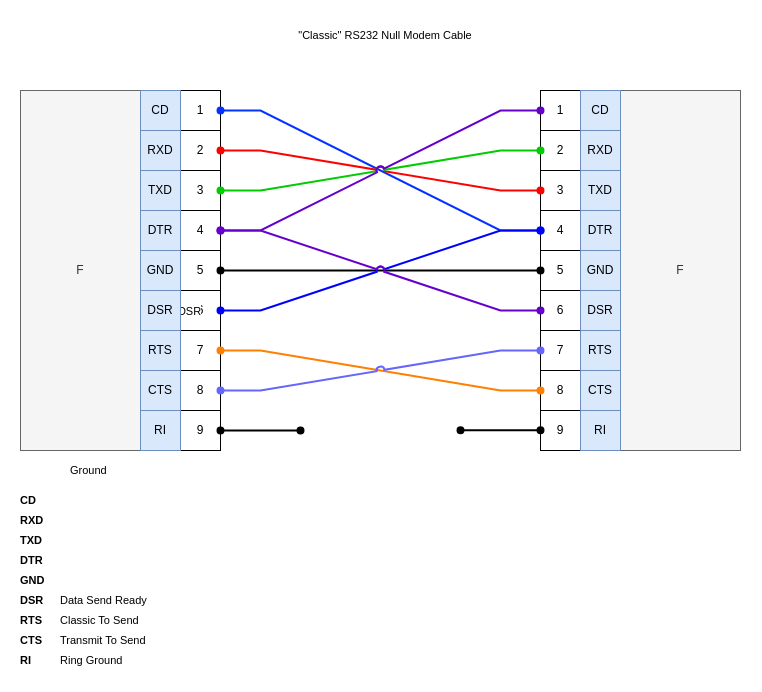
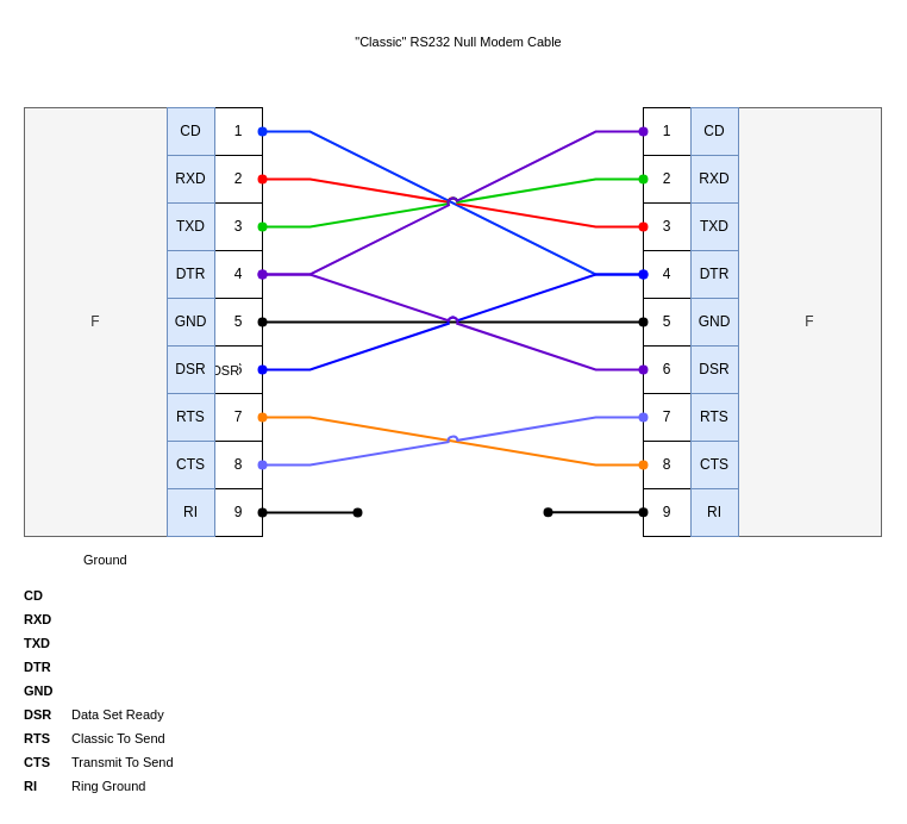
  <mxCell id="0" />
  <mxCell id="1" parent="0" />
  <mxCell id="2" value="F" style="rounded=0;whiteSpace=wrap;html=1;fillColor=#f5f5f5;fontColor=#333333;strokeColor=#666666;" parent="1" vertex="1"><mxGeometry x="20" y="90" width="120" height="360" as="geometry" /></mxCell>
  <mxCell id="3" value="F" style="rounded=0;whiteSpace=wrap;html=1;fillColor=#f5f5f5;fontColor=#333333;strokeColor=#666666;" parent="1" vertex="1"><mxGeometry x="620" y="90" width="120" height="360" as="geometry" /></mxCell>
  <mxCell id="4" value="1" style="whiteSpace=wrap;html=1;aspect=fixed;" parent="1" vertex="1"><mxGeometry x="180" y="90" width="40" height="40" as="geometry" /></mxCell>
  <mxCell id="5" value="2" style="whiteSpace=wrap;html=1;aspect=fixed;" parent="1" vertex="1"><mxGeometry x="180" y="130" width="40" height="40" as="geometry" /></mxCell>
  <mxCell id="6" value="3" style="whiteSpace=wrap;html=1;aspect=fixed;" parent="1" vertex="1"><mxGeometry x="180" y="170" width="40" height="40" as="geometry" /></mxCell>
  <mxCell id="7" value="4" style="whiteSpace=wrap;html=1;aspect=fixed;" parent="1" vertex="1"><mxGeometry x="180" y="210" width="40" height="40" as="geometry" /></mxCell>
  <mxCell id="8" value="5" style="whiteSpace=wrap;html=1;aspect=fixed;" parent="1" vertex="1"><mxGeometry x="180" y="250" width="40" height="40" as="geometry" /></mxCell>
  <mxCell id="9" value="7" style="whiteSpace=wrap;html=1;aspect=fixed;" parent="1" vertex="1"><mxGeometry x="180" y="330" width="40" height="40" as="geometry" /></mxCell>
  <mxCell id="10" value="6" style="whiteSpace=wrap;html=1;aspect=fixed;" parent="1" vertex="1"><mxGeometry x="180" y="290" width="40" height="40" as="geometry" /></mxCell>
  <mxCell id="11" value="9" style="whiteSpace=wrap;html=1;aspect=fixed;" parent="1" vertex="1"><mxGeometry x="180" y="410" width="40" height="40" as="geometry" /></mxCell>
  <mxCell id="12" value="8" style="whiteSpace=wrap;html=1;aspect=fixed;" parent="1" vertex="1"><mxGeometry x="180" y="370" width="40" height="40" as="geometry" /></mxCell>
  <mxCell id="13" value="1" style="whiteSpace=wrap;html=1;aspect=fixed;" parent="1" vertex="1"><mxGeometry x="540" y="90" width="40" height="40" as="geometry" /></mxCell>
  <mxCell id="14" value="2" style="whiteSpace=wrap;html=1;aspect=fixed;" parent="1" vertex="1"><mxGeometry x="540" y="130" width="40" height="40" as="geometry" /></mxCell>
  <mxCell id="15" value="3" style="whiteSpace=wrap;html=1;aspect=fixed;" parent="1" vertex="1"><mxGeometry x="540" y="170" width="40" height="40" as="geometry" /></mxCell>
  <mxCell id="16" value="4" style="whiteSpace=wrap;html=1;aspect=fixed;" parent="1" vertex="1"><mxGeometry x="540" y="210" width="40" height="40" as="geometry" /></mxCell>
  <mxCell id="17" value="5" style="whiteSpace=wrap;html=1;aspect=fixed;" parent="1" vertex="1"><mxGeometry x="540" y="250" width="40" height="40" as="geometry" /></mxCell>
  <mxCell id="18" value="7" style="whiteSpace=wrap;html=1;aspect=fixed;" parent="1" vertex="1"><mxGeometry x="540" y="330" width="40" height="40" as="geometry" /></mxCell>
  <mxCell id="19" value="6" style="whiteSpace=wrap;html=1;aspect=fixed;" parent="1" vertex="1"><mxGeometry x="540" y="290" width="40" height="40" as="geometry" /></mxCell>
  <mxCell id="20" value="9" style="whiteSpace=wrap;html=1;aspect=fixed;" parent="1" vertex="1"><mxGeometry x="540" y="410" width="40" height="40" as="geometry" /></mxCell>
  <mxCell id="21" value="8" style="whiteSpace=wrap;html=1;aspect=fixed;" parent="1" vertex="1"><mxGeometry x="540" y="370" width="40" height="40" as="geometry" /></mxCell>
  <mxCell id="22" value="" style="edgeStyle=none;orthogonalLoop=1;jettySize=auto;html=1;rounded=0;jumpStyle=arc;endArrow=oval;startFill=1;strokeWidth=2;endFill=1;startArrow=oval;exitX=1;exitY=0.5;exitDx=0;exitDy=0;entryX=0;entryY=0.5;entryDx=0;entryDy=0;strokeColor=light-dark(#0432ff, transparent);" parent="1" source="4" target="16" edge="1"><mxGeometry width="80" relative="1" as="geometry"><mxPoint x="260" y="510" as="sourcePoint" /><mxPoint x="340" y="510" as="targetPoint" /><Array as="points"><mxPoint x="260" y="110" /><mxPoint x="500" y="230" /></Array></mxGeometry></mxCell>
  <mxCell id="23" value="" style="edgeStyle=none;orthogonalLoop=1;jettySize=auto;html=1;rounded=0;strokeColor=#FF0000;strokeWidth=2;align=center;verticalAlign=middle;fontFamily=Helvetica;fontSize=11;fontColor=default;labelBackgroundColor=default;jumpStyle=arc;startArrow=oval;startFill=1;endArrow=oval;endFill=1;exitX=1;exitY=0.5;exitDx=0;exitDy=0;entryX=0;entryY=0.5;entryDx=0;entryDy=0;" parent="1" source="5" target="15" edge="1"><mxGeometry width="80" relative="1" as="geometry"><mxPoint x="390" y="350" as="sourcePoint" /><mxPoint x="470" y="350" as="targetPoint" /><Array as="points"><mxPoint x="260" y="150" /><mxPoint x="500" y="190" /></Array></mxGeometry></mxCell>
  <mxCell id="24" value="" style="edgeStyle=none;orthogonalLoop=1;jettySize=auto;html=1;rounded=0;strokeColor=#00CC00;strokeWidth=2;align=center;verticalAlign=middle;fontFamily=Helvetica;fontSize=11;fontColor=default;labelBackgroundColor=default;jumpStyle=arc;startArrow=oval;startFill=1;endArrow=oval;endFill=1;exitX=1;exitY=0.5;exitDx=0;exitDy=0;entryX=0;entryY=0.5;entryDx=0;entryDy=0;" parent="1" source="6" target="14" edge="1"><mxGeometry width="80" relative="1" as="geometry"><mxPoint x="360" y="240" as="sourcePoint" /><mxPoint x="440" y="240" as="targetPoint" /><Array as="points"><mxPoint x="260" y="190" /><mxPoint x="500" y="150" /></Array></mxGeometry></mxCell>
  <mxCell id="25" value="" style="edgeStyle=none;orthogonalLoop=1;jettySize=auto;html=1;rounded=0;strokeColor=#6600CC;strokeWidth=2;align=center;verticalAlign=middle;fontFamily=Helvetica;fontSize=11;fontColor=default;labelBackgroundColor=default;jumpStyle=arc;startArrow=oval;startFill=1;endArrow=oval;endFill=1;exitX=1;exitY=0.5;exitDx=0;exitDy=0;entryX=0;entryY=0.5;entryDx=0;entryDy=0;" parent="1" source="7" target="13" edge="1"><mxGeometry width="80" relative="1" as="geometry"><mxPoint x="360" y="280" as="sourcePoint" /><mxPoint x="440" y="280" as="targetPoint" /><Array as="points"><mxPoint x="260" y="230" /><mxPoint x="500" y="110" /></Array></mxGeometry></mxCell>
  <mxCell id="26" value="" style="edgeStyle=none;orthogonalLoop=1;jettySize=auto;html=1;rounded=0;strokeColor=default;strokeWidth=2;align=center;verticalAlign=middle;fontFamily=Helvetica;fontSize=11;fontColor=default;labelBackgroundColor=default;jumpStyle=arc;startArrow=oval;startFill=1;endArrow=oval;endFill=1;exitX=1;exitY=0.5;exitDx=0;exitDy=0;entryX=0;entryY=0.5;entryDx=0;entryDy=0;" parent="1" source="8" target="17" edge="1"><mxGeometry width="80" relative="1" as="geometry"><mxPoint x="380" y="370" as="sourcePoint" /><mxPoint x="460" y="370" as="targetPoint" /><Array as="points" /></mxGeometry></mxCell>
  <mxCell id="27" value="" style="edgeStyle=none;orthogonalLoop=1;jettySize=auto;html=1;rounded=0;strokeColor=#0000FF;strokeWidth=2;align=center;verticalAlign=middle;fontFamily=Helvetica;fontSize=11;fontColor=default;labelBackgroundColor=default;jumpStyle=arc;startArrow=oval;startFill=1;endArrow=oval;endFill=1;exitX=1;exitY=0.5;exitDx=0;exitDy=0;entryX=0;entryY=0.5;entryDx=0;entryDy=0;" parent="1" source="10" target="16" edge="1"><mxGeometry width="80" relative="1" as="geometry"><mxPoint x="460" y="360" as="sourcePoint" /><mxPoint x="540" y="360" as="targetPoint" /><Array as="points"><mxPoint x="260" y="310" /><mxPoint x="500" y="230" /></Array></mxGeometry></mxCell>
  <mxCell id="28" value="" style="edgeStyle=none;orthogonalLoop=1;jettySize=auto;html=1;rounded=0;strokeColor=#FF8000;strokeWidth=2;align=center;verticalAlign=middle;fontFamily=Helvetica;fontSize=11;fontColor=default;labelBackgroundColor=default;jumpStyle=arc;startArrow=oval;startFill=1;endArrow=oval;endFill=1;exitX=1;exitY=0.5;exitDx=0;exitDy=0;entryX=0;entryY=0.5;entryDx=0;entryDy=0;" parent="1" source="9" target="21" edge="1"><mxGeometry width="80" relative="1" as="geometry"><mxPoint x="470" y="450" as="sourcePoint" /><mxPoint x="550" y="450" as="targetPoint" /><Array as="points"><mxPoint x="260" y="350" /><mxPoint x="500" y="390" /></Array></mxGeometry></mxCell>
  <mxCell id="29" value="" style="edgeStyle=none;orthogonalLoop=1;jettySize=auto;html=1;rounded=0;strokeColor=#6666FF;strokeWidth=2;align=center;verticalAlign=middle;fontFamily=Helvetica;fontSize=11;fontColor=default;labelBackgroundColor=default;jumpStyle=arc;startArrow=oval;startFill=1;endArrow=oval;endFill=1;exitX=1;exitY=0.5;exitDx=0;exitDy=0;entryX=0;entryY=0.5;entryDx=0;entryDy=0;" parent="1" source="12" target="18" edge="1"><mxGeometry width="80" relative="1" as="geometry"><mxPoint x="480" y="490" as="sourcePoint" /><mxPoint x="560" y="490" as="targetPoint" /><Array as="points"><mxPoint x="260" y="390" /><mxPoint x="500" y="350" /></Array></mxGeometry></mxCell>
  <mxCell id="30" value="" style="edgeStyle=none;orthogonalLoop=1;jettySize=auto;html=1;rounded=0;strokeColor=#6600CC;strokeWidth=2;align=center;verticalAlign=middle;fontFamily=Helvetica;fontSize=11;fontColor=default;labelBackgroundColor=default;jumpStyle=arc;startArrow=oval;startFill=1;endArrow=oval;endFill=1;entryX=0;entryY=0.5;entryDx=0;entryDy=0;exitX=1;exitY=0.5;exitDx=0;exitDy=0;" parent="1" source="7" target="19" edge="1"><mxGeometry width="80" relative="1" as="geometry"><mxPoint x="270" y="560" as="sourcePoint" /><mxPoint x="350" y="560" as="targetPoint" /><Array as="points"><mxPoint x="260" y="230" /><mxPoint x="500" y="310" /></Array></mxGeometry></mxCell>
  <mxCell id="31" value="DSR" style="edgeLabel;html=1;align=center;verticalAlign=middle;resizable=0;points=[];fontFamily=Helvetica;fontSize=11;fontColor=default;labelBackgroundColor=default;" parent="30" vertex="1" connectable="0"><mxGeometry x="0.807" y="-1" relative="1" as="geometry"><mxPoint x="-320" y="-1" as="offset" /></mxGeometry></mxCell>
  <mxCell id="32" value="" style="edgeStyle=none;orthogonalLoop=1;jettySize=auto;html=1;rounded=0;strokeColor=default;strokeWidth=2;align=center;verticalAlign=middle;fontFamily=Helvetica;fontSize=11;fontColor=default;labelBackgroundColor=default;jumpStyle=arc;startArrow=oval;startFill=1;endArrow=oval;endFill=1;exitX=1;exitY=0.5;exitDx=0;exitDy=0;" parent="1" edge="1" source="11"><mxGeometry width="80" relative="1" as="geometry"><mxPoint x="250" y="420" as="sourcePoint" /><mxPoint x="300" y="430" as="targetPoint" /><Array as="points" /></mxGeometry></mxCell>
  <mxCell id="33" value="" style="edgeStyle=none;orthogonalLoop=1;jettySize=auto;html=1;rounded=0;strokeColor=default;strokeWidth=2;align=center;verticalAlign=middle;fontFamily=Helvetica;fontSize=11;fontColor=default;labelBackgroundColor=default;jumpStyle=arc;startArrow=oval;startFill=1;endArrow=oval;endFill=1;" parent="1" edge="1"><mxGeometry width="80" relative="1" as="geometry"><mxPoint x="460" y="429.74" as="sourcePoint" /><mxPoint x="540" y="429.74" as="targetPoint" /><Array as="points" /></mxGeometry></mxCell>
  <mxCell id="34" value="&quot;Classic&quot; RS232 Null Modem Cable" style="text;strokeColor=none;align=center;fillColor=none;html=1;verticalAlign=middle;whiteSpace=wrap;rounded=0;fontFamily=Helvetica;fontSize=11;fontColor=default;labelBackgroundColor=default;" parent="1" vertex="1"><mxGeometry x="290" y="20" width="190" height="30" as="geometry" /></mxCell>
  <mxCell id="35" value="CD" style="text;strokeColor=none;align=left;fillColor=none;html=1;verticalAlign=middle;whiteSpace=wrap;rounded=0;fontFamily=Helvetica;fontSize=11;fontColor=default;labelBackgroundColor=default;spacing=0;fontStyle=1" parent="1" vertex="1"><mxGeometry x="20" y="490" width="40" height="20" as="geometry" /></mxCell>
  <mxCell id="36" value="RXD" style="text;strokeColor=none;align=left;fillColor=none;html=1;verticalAlign=middle;whiteSpace=wrap;rounded=0;fontFamily=Helvetica;fontSize=11;fontColor=default;labelBackgroundColor=default;spacing=0;fontStyle=1" parent="1" vertex="1"><mxGeometry x="20" y="510" width="40" height="20" as="geometry" /></mxCell>
  <mxCell id="37" value="TXD" style="text;strokeColor=none;align=left;fillColor=none;html=1;verticalAlign=middle;whiteSpace=wrap;rounded=0;fontFamily=Helvetica;fontSize=11;fontColor=default;labelBackgroundColor=default;spacing=0;fontStyle=1" parent="1" vertex="1"><mxGeometry x="20" y="530" width="40" height="20" as="geometry" /></mxCell>
  <mxCell id="38" value="DTR" style="text;strokeColor=none;align=left;fillColor=none;html=1;verticalAlign=middle;whiteSpace=wrap;rounded=0;fontFamily=Helvetica;fontSize=11;fontColor=default;labelBackgroundColor=default;spacing=0;fontStyle=1" parent="1" vertex="1"><mxGeometry x="20" y="550" width="40" height="20" as="geometry" /></mxCell>
  <mxCell id="39" value="GND" style="text;strokeColor=none;align=left;fillColor=none;html=1;verticalAlign=middle;whiteSpace=wrap;rounded=0;fontFamily=Helvetica;fontSize=11;fontColor=default;labelBackgroundColor=default;spacing=0;fontStyle=1" parent="1" vertex="1"><mxGeometry x="20" y="570" width="40" height="20" as="geometry" /></mxCell>
  <mxCell id="40" value="DSR" style="text;strokeColor=none;align=left;fillColor=none;html=1;verticalAlign=middle;whiteSpace=wrap;rounded=0;fontFamily=Helvetica;fontSize=11;fontColor=default;labelBackgroundColor=default;spacing=0;fontStyle=1" parent="1" vertex="1"><mxGeometry x="20" y="590" width="40" height="20" as="geometry" /></mxCell>
  <mxCell id="41" value="RTS" style="text;strokeColor=none;align=left;fillColor=none;html=1;verticalAlign=middle;whiteSpace=wrap;rounded=0;fontFamily=Helvetica;fontSize=11;fontColor=default;labelBackgroundColor=default;spacing=0;fontStyle=1" parent="1" vertex="1"><mxGeometry x="20" y="610" width="40" height="20" as="geometry" /></mxCell>
  <mxCell id="42" value="CTS" style="text;strokeColor=none;align=left;fillColor=none;html=1;verticalAlign=middle;whiteSpace=wrap;rounded=0;fontFamily=Helvetica;fontSize=11;fontColor=default;labelBackgroundColor=default;spacing=0;fontStyle=1" parent="1" vertex="1"><mxGeometry x="20" y="630" width="40" height="20" as="geometry" /></mxCell>
  <mxCell id="43" value="RI" style="text;strokeColor=none;align=left;fillColor=none;html=1;verticalAlign=middle;whiteSpace=wrap;rounded=0;fontFamily=Helvetica;fontSize=11;fontColor=default;labelBackgroundColor=default;spacing=0;fontStyle=1" parent="1" vertex="1"><mxGeometry x="20" y="650" width="40" height="20" as="geometry" /></mxCell>
  <mxCell id="44" value="Ground" style="text;strokeColor=none;align=left;fillColor=none;html=1;verticalAlign=middle;whiteSpace=wrap;rounded=0;fontFamily=Helvetica;fontSize=11;fontColor=default;labelBackgroundColor=default;spacing=0;" parent="1" vertex="1"><mxGeometry x="70" y="460" width="120" height="20" as="geometry" /></mxCell>
- <mxCell id="45" value="Data Send Ready" style="text;strokeColor=none;align=left;fillColor=none;html=1;verticalAlign=middle;whiteSpace=wrap;rounded=0;fontFamily=Helvetica;fontSize=11;fontColor=default;labelBackgroundColor=default;spacing=0;" parent="1" vertex="1"><mxGeometry x="60" y="590" width="120" height="20" as="geometry" /></mxCell>
+ <mxCell id="45" value="Data Set Ready" style="text;strokeColor=none;align=left;fillColor=none;html=1;verticalAlign=middle;whiteSpace=wrap;rounded=0;fontFamily=Helvetica;fontSize=11;fontColor=default;labelBackgroundColor=default;spacing=0;" parent="1" vertex="1"><mxGeometry x="60" y="590" width="120" height="20" as="geometry" /></mxCell>
  <mxCell id="46" value="Classic To Send" style="text;strokeColor=none;align=left;fillColor=none;html=1;verticalAlign=middle;whiteSpace=wrap;rounded=0;fontFamily=Helvetica;fontSize=11;fontColor=default;labelBackgroundColor=default;spacing=0;" parent="1" vertex="1"><mxGeometry x="60" y="610" width="120" height="20" as="geometry" /></mxCell>
  <mxCell id="47" value="Transmit To Send" style="text;strokeColor=none;align=left;fillColor=none;html=1;verticalAlign=middle;whiteSpace=wrap;rounded=0;fontFamily=Helvetica;fontSize=11;fontColor=default;labelBackgroundColor=default;spacing=0;" parent="1" vertex="1"><mxGeometry x="60" y="630" width="120" height="20" as="geometry" /></mxCell>
  <mxCell id="48" value="Ring Ground" style="text;strokeColor=none;align=left;fillColor=none;html=1;verticalAlign=middle;whiteSpace=wrap;rounded=0;fontFamily=Helvetica;fontSize=11;fontColor=default;labelBackgroundColor=default;spacing=0;" parent="1" vertex="1"><mxGeometry x="60" y="650" width="120" height="20" as="geometry" /></mxCell>
  <mxCell id="49" value="CD" style="whiteSpace=wrap;html=1;aspect=fixed;fillColor=#dae8fc;strokeColor=#6c8ebf;" vertex="1" parent="1"><mxGeometry x="140" y="90" width="40" height="40" as="geometry" /></mxCell>
  <mxCell id="50" value="RXD" style="whiteSpace=wrap;html=1;aspect=fixed;fillColor=#dae8fc;strokeColor=#6c8ebf;" vertex="1" parent="1"><mxGeometry x="140" y="130" width="40" height="40" as="geometry" /></mxCell>
  <mxCell id="51" value="TXD" style="whiteSpace=wrap;html=1;aspect=fixed;fillColor=#dae8fc;strokeColor=#6c8ebf;" vertex="1" parent="1"><mxGeometry x="140" y="170" width="40" height="40" as="geometry" /></mxCell>
  <mxCell id="52" value="DTR" style="whiteSpace=wrap;html=1;aspect=fixed;fillColor=#dae8fc;strokeColor=#6c8ebf;" vertex="1" parent="1"><mxGeometry x="140" y="210" width="40" height="40" as="geometry" /></mxCell>
  <mxCell id="53" value="GND" style="whiteSpace=wrap;html=1;aspect=fixed;fillColor=#dae8fc;strokeColor=#6c8ebf;" vertex="1" parent="1"><mxGeometry x="140" y="250" width="40" height="40" as="geometry" /></mxCell>
  <mxCell id="54" value="RTS" style="whiteSpace=wrap;html=1;aspect=fixed;fillColor=#dae8fc;strokeColor=#6c8ebf;" vertex="1" parent="1"><mxGeometry x="140" y="330" width="40" height="40" as="geometry" /></mxCell>
  <mxCell id="55" value="DSR" style="whiteSpace=wrap;html=1;aspect=fixed;fillColor=#dae8fc;strokeColor=#6c8ebf;" vertex="1" parent="1"><mxGeometry x="140" y="290" width="40" height="40" as="geometry" /></mxCell>
  <mxCell id="56" value="RI" style="whiteSpace=wrap;html=1;aspect=fixed;fillColor=#dae8fc;strokeColor=#6c8ebf;" vertex="1" parent="1"><mxGeometry x="140" y="410" width="40" height="40" as="geometry" /></mxCell>
  <mxCell id="57" value="CTS" style="whiteSpace=wrap;html=1;aspect=fixed;fillColor=#dae8fc;strokeColor=#6c8ebf;" vertex="1" parent="1"><mxGeometry x="140" y="370" width="40" height="40" as="geometry" /></mxCell>
  <mxCell id="58" value="CD" style="whiteSpace=wrap;html=1;aspect=fixed;fillColor=#dae8fc;strokeColor=#6c8ebf;" vertex="1" parent="1"><mxGeometry x="580" y="90" width="40" height="40" as="geometry" /></mxCell>
  <mxCell id="59" value="RXD" style="whiteSpace=wrap;html=1;aspect=fixed;fillColor=#dae8fc;strokeColor=#6c8ebf;" vertex="1" parent="1"><mxGeometry x="580" y="130" width="40" height="40" as="geometry" /></mxCell>
  <mxCell id="60" value="TXD" style="whiteSpace=wrap;html=1;aspect=fixed;fillColor=#dae8fc;strokeColor=#6c8ebf;" vertex="1" parent="1"><mxGeometry x="580" y="170" width="40" height="40" as="geometry" /></mxCell>
  <mxCell id="61" value="DTR" style="whiteSpace=wrap;html=1;aspect=fixed;fillColor=#dae8fc;strokeColor=#6c8ebf;" vertex="1" parent="1"><mxGeometry x="580" y="210" width="40" height="40" as="geometry" /></mxCell>
  <mxCell id="62" value="GND" style="whiteSpace=wrap;html=1;aspect=fixed;fillColor=#dae8fc;strokeColor=#6c8ebf;" vertex="1" parent="1"><mxGeometry x="580" y="250" width="40" height="40" as="geometry" /></mxCell>
  <mxCell id="63" value="RTS" style="whiteSpace=wrap;html=1;aspect=fixed;fillColor=#dae8fc;strokeColor=#6c8ebf;" vertex="1" parent="1"><mxGeometry x="580" y="330" width="40" height="40" as="geometry" /></mxCell>
  <mxCell id="64" value="DSR" style="whiteSpace=wrap;html=1;aspect=fixed;fillColor=#dae8fc;strokeColor=#6c8ebf;" vertex="1" parent="1"><mxGeometry x="580" y="290" width="40" height="40" as="geometry" /></mxCell>
  <mxCell id="65" value="RI" style="whiteSpace=wrap;html=1;aspect=fixed;fillColor=#dae8fc;strokeColor=#6c8ebf;" vertex="1" parent="1"><mxGeometry x="580" y="410" width="40" height="40" as="geometry" /></mxCell>
  <mxCell id="66" value="CTS" style="whiteSpace=wrap;html=1;aspect=fixed;fillColor=#dae8fc;strokeColor=#6c8ebf;" vertex="1" parent="1"><mxGeometry x="580" y="370" width="40" height="40" as="geometry" /></mxCell>
